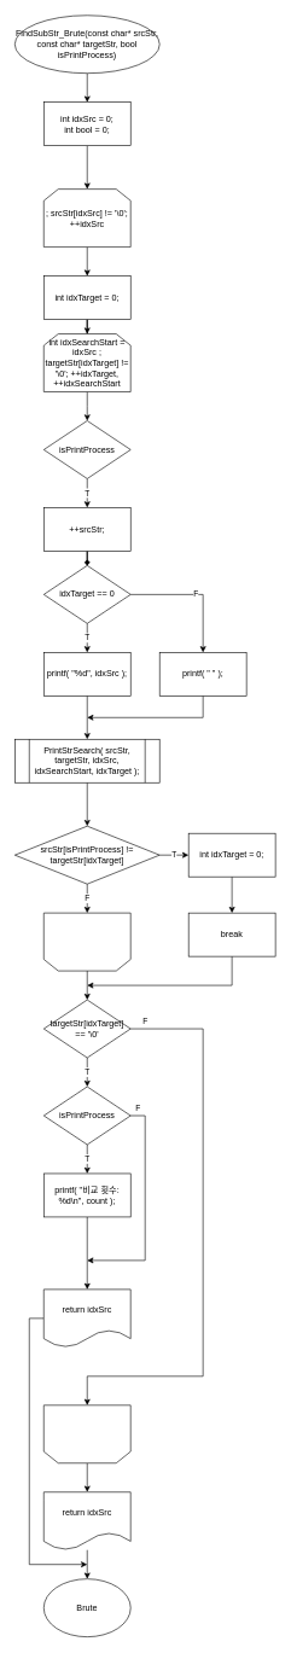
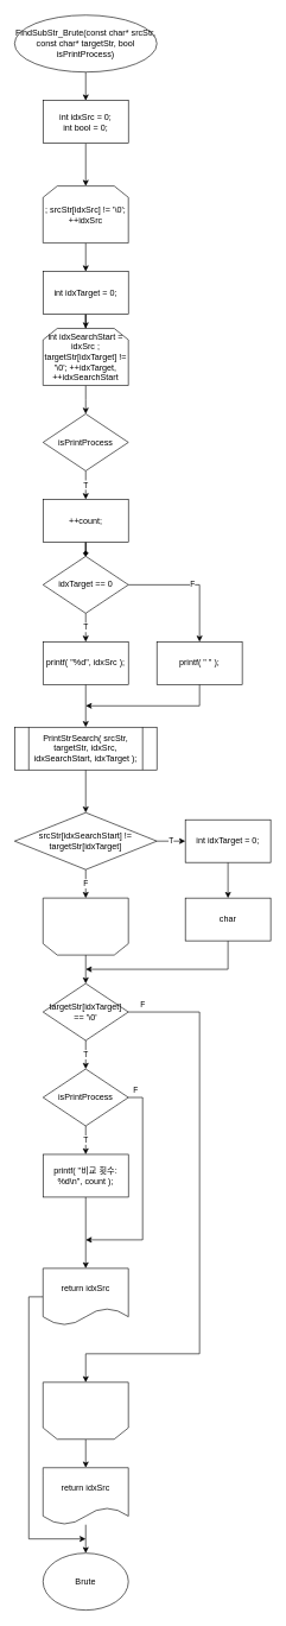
  <mxCell id="0" />
  <mxCell id="1" parent="0" />
  <mxCell id="2" value="" style="edgeStyle=orthogonalEdgeStyle;rounded=0;orthogonalLoop=1;jettySize=auto;html=1;" edge="1" parent="1" source="3" target="5"><mxGeometry relative="1" as="geometry" /></mxCell>
  <mxCell id="3" value="FindSubStr_Brute(const char* srcStr, const char* targetStr, bool isPrintProcess)" style="ellipse;whiteSpace=wrap;html=1;" vertex="1" parent="1"><mxGeometry x="20" y="20" width="200" height="80" as="geometry" /></mxCell>
  <mxCell id="4" value="" style="edgeStyle=orthogonalEdgeStyle;rounded=0;orthogonalLoop=1;jettySize=auto;html=1;" edge="1" parent="1" source="5" target="7"><mxGeometry relative="1" as="geometry" /></mxCell>
  <mxCell id="5" value="&lt;div&gt;&lt;span style=&quot;&quot;&gt;&#09;&lt;/span&gt;int idxSrc = 0;&lt;/div&gt;&lt;div&gt;&lt;span style=&quot;&quot;&gt;&#09;&lt;/span&gt;int bool = 0;&lt;/div&gt;" style="rounded=0;whiteSpace=wrap;html=1;" vertex="1" parent="1"><mxGeometry x="60" y="140" width="120" height="60" as="geometry" /></mxCell>
  <mxCell id="6" value="" style="edgeStyle=orthogonalEdgeStyle;rounded=0;orthogonalLoop=1;jettySize=auto;html=1;" edge="1" parent="1" source="7" target="11"><mxGeometry relative="1" as="geometry" /></mxCell>
  <mxCell id="7" value="; srcStr[idxSrc] != '\0'; ++idxSrc" style="shape=loopLimit;whiteSpace=wrap;html=1;" vertex="1" parent="1"><mxGeometry x="60" y="260" width="120" height="80" as="geometry" /></mxCell>
  <mxCell id="8" value="" style="edgeStyle=orthogonalEdgeStyle;rounded=0;orthogonalLoop=1;jettySize=auto;html=1;" edge="1" parent="1" source="9" target="47"><mxGeometry relative="1" as="geometry" /></mxCell>
  <mxCell id="9" value="" style="shape=loopLimit;whiteSpace=wrap;html=1;flipV=1;" vertex="1" parent="1"><mxGeometry x="60" y="1940" width="120" height="80" as="geometry" /></mxCell>
  <mxCell id="10" value="" style="edgeStyle=orthogonalEdgeStyle;rounded=0;orthogonalLoop=1;jettySize=auto;html=1;" edge="1" parent="1" source="11" target="13"><mxGeometry relative="1" as="geometry" /></mxCell>
  <mxCell id="11" value="int idxTarget = 0;" style="rounded=0;whiteSpace=wrap;html=1;" vertex="1" parent="1"><mxGeometry x="60" y="380" width="120" height="60" as="geometry" /></mxCell>
  <mxCell id="12" value="" style="edgeStyle=orthogonalEdgeStyle;rounded=0;orthogonalLoop=1;jettySize=auto;html=1;" edge="1" parent="1" source="13"><mxGeometry relative="1" as="geometry"><mxPoint x="120" y="580" as="targetPoint" /></mxGeometry></mxCell>
  <mxCell id="13" value="int idxSearchStart = idxSrc ; targetStr[idxTarget] != '\0'; ++idxTarget, ++idxSearchStart" style="shape=loopLimit;whiteSpace=wrap;html=1;" vertex="1" parent="1"><mxGeometry x="60" y="460" width="120" height="80" as="geometry" /></mxCell>
  <mxCell id="14" value="T" style="edgeStyle=orthogonalEdgeStyle;rounded=0;orthogonalLoop=1;jettySize=auto;html=1;" edge="1" parent="1" source="16" target="18"><mxGeometry relative="1" as="geometry" /></mxCell>
  <mxCell id="15" value="F" style="edgeStyle=orthogonalEdgeStyle;rounded=0;orthogonalLoop=1;jettySize=auto;html=1;" edge="1" parent="1" source="16" target="22"><mxGeometry relative="1" as="geometry" /></mxCell>
- <mxCell id="16" value="srcStr[isPrintProcess] != targetStr[idxTarget]" style="rhombus;whiteSpace=wrap;html=1;" vertex="1" parent="1"><mxGeometry x="20" y="1140" width="200" height="80" as="geometry" /></mxCell>
+ <mxCell id="16" value="srcStr[idxSearchStart] != targetStr[idxTarget]" style="rhombus;whiteSpace=wrap;html=1;" vertex="1" parent="1"><mxGeometry x="20" y="1140" width="200" height="80" as="geometry" /></mxCell>
  <mxCell id="17" value="" style="edgeStyle=orthogonalEdgeStyle;rounded=0;orthogonalLoop=1;jettySize=auto;html=1;" edge="1" parent="1" source="18" target="20"><mxGeometry relative="1" as="geometry" /></mxCell>
  <mxCell id="18" value="int idxTarget = 0;" style="rounded=0;whiteSpace=wrap;html=1;" vertex="1" parent="1"><mxGeometry x="260" y="1150" width="120" height="60" as="geometry" /></mxCell>
  <mxCell id="19" style="edgeStyle=orthogonalEdgeStyle;rounded=0;orthogonalLoop=1;jettySize=auto;html=1;" edge="1" parent="1" source="20"><mxGeometry relative="1" as="geometry"><mxPoint x="120" y="1360" as="targetPoint" /><Array as="points"><mxPoint x="320" y="1360" /></Array></mxGeometry></mxCell>
- <mxCell id="20" value="break" style="rounded=0;whiteSpace=wrap;html=1;" vertex="1" parent="1"><mxGeometry x="260" y="1260" width="120" height="60" as="geometry" /></mxCell>
+ <mxCell id="20" value="char" style="rounded=0;whiteSpace=wrap;html=1;" vertex="1" parent="1"><mxGeometry x="260" y="1260" width="120" height="60" as="geometry" /></mxCell>
  <mxCell id="21" value="" style="edgeStyle=orthogonalEdgeStyle;rounded=0;orthogonalLoop=1;jettySize=auto;html=1;" edge="1" parent="1" source="22" target="25"><mxGeometry relative="1" as="geometry" /></mxCell>
  <mxCell id="22" value="" style="shape=loopLimit;whiteSpace=wrap;html=1;flipV=1;" vertex="1" parent="1"><mxGeometry x="60" y="1260" width="120" height="80" as="geometry" /></mxCell>
  <mxCell id="23" value="T" style="edgeStyle=orthogonalEdgeStyle;rounded=0;orthogonalLoop=1;jettySize=auto;html=1;" edge="1" parent="1" source="25" target="28"><mxGeometry relative="1" as="geometry" /></mxCell>
  <mxCell id="24" value="F" style="edgeStyle=orthogonalEdgeStyle;rounded=0;orthogonalLoop=1;jettySize=auto;html=1;entryX=0.5;entryY=0;entryDx=0;entryDy=0;exitX=1;exitY=0.5;exitDx=0;exitDy=0;" edge="1" parent="1" source="25" target="9"><mxGeometry x="-0.949" y="10" relative="1" as="geometry"><Array as="points"><mxPoint x="280" y="1420" /><mxPoint x="280" y="1900" /></Array><mxPoint as="offset" /></mxGeometry></mxCell>
  <mxCell id="25" value="targetStr[idxTarget] == '\0'" style="rhombus;whiteSpace=wrap;html=1;" vertex="1" parent="1"><mxGeometry x="60" y="1380" width="120" height="80" as="geometry" /></mxCell>
  <mxCell id="26" value="T" style="edgeStyle=orthogonalEdgeStyle;rounded=0;orthogonalLoop=1;jettySize=auto;html=1;" edge="1" parent="1" source="28" target="43"><mxGeometry relative="1" as="geometry" /></mxCell>
  <mxCell id="27" value="F" style="edgeStyle=orthogonalEdgeStyle;rounded=0;orthogonalLoop=1;jettySize=auto;html=1;exitX=1;exitY=0.5;exitDx=0;exitDy=0;" edge="1" parent="1" source="28"><mxGeometry x="-0.933" y="10" relative="1" as="geometry"><mxPoint x="120" y="1740" as="targetPoint" /><Array as="points"><mxPoint x="200" y="1540" /><mxPoint x="200" y="1740" /></Array><mxPoint as="offset" /></mxGeometry></mxCell>
  <mxCell id="28" value="&amp;nbsp;isPrintProcess&amp;nbsp;" style="rhombus;whiteSpace=wrap;html=1;" vertex="1" parent="1"><mxGeometry x="60" y="1500" width="120" height="80" as="geometry" /></mxCell>
  <mxCell id="29" value="T" style="edgeStyle=orthogonalEdgeStyle;rounded=0;orthogonalLoop=1;jettySize=auto;html=1;" edge="1" parent="1" source="30" target="32"><mxGeometry relative="1" as="geometry" /></mxCell>
  <mxCell id="30" value="&amp;nbsp;isPrintProcess&amp;nbsp;" style="rhombus;whiteSpace=wrap;html=1;" vertex="1" parent="1"><mxGeometry x="60" y="580" width="120" height="80" as="geometry" /></mxCell>
  <mxCell id="31" value="" style="edgeStyle=orthogonalEdgeStyle;rounded=0;orthogonalLoop=1;jettySize=auto;html=1;endArrow=diamond;" edge="1" parent="1" source="32" target="35"><mxGeometry relative="1" as="geometry" /></mxCell>
- <mxCell id="32" value="++srcStr;" style="rounded=0;whiteSpace=wrap;html=1;" vertex="1" parent="1"><mxGeometry x="60" y="700" width="120" height="60" as="geometry" /></mxCell>
+ <mxCell id="32" value="++count;" style="rounded=0;whiteSpace=wrap;html=1;" vertex="1" parent="1"><mxGeometry x="60" y="700" width="120" height="60" as="geometry" /></mxCell>
  <mxCell id="33" value="T" style="edgeStyle=orthogonalEdgeStyle;rounded=0;orthogonalLoop=1;jettySize=auto;html=1;" edge="1" parent="1" source="35" target="37"><mxGeometry relative="1" as="geometry" /></mxCell>
  <mxCell id="34" value="F" style="edgeStyle=orthogonalEdgeStyle;rounded=0;orthogonalLoop=1;jettySize=auto;html=1;entryX=0.5;entryY=0;entryDx=0;entryDy=0;" edge="1" parent="1" source="35" target="39"><mxGeometry relative="1" as="geometry" /></mxCell>
  <mxCell id="35" value="idxTarget == 0" style="rhombus;whiteSpace=wrap;html=1;" vertex="1" parent="1"><mxGeometry x="60" y="780" width="120" height="80" as="geometry" /></mxCell>
  <mxCell id="36" value="" style="edgeStyle=orthogonalEdgeStyle;rounded=0;orthogonalLoop=1;jettySize=auto;html=1;" edge="1" parent="1" source="37" target="41"><mxGeometry relative="1" as="geometry" /></mxCell>
  <mxCell id="37" value="printf( &quot;%d&quot;, idxSrc );" style="rounded=0;whiteSpace=wrap;html=1;" vertex="1" parent="1"><mxGeometry x="60" y="900" width="120" height="60" as="geometry" /></mxCell>
  <mxCell id="38" style="edgeStyle=orthogonalEdgeStyle;rounded=0;orthogonalLoop=1;jettySize=auto;html=1;" edge="1" parent="1" source="39"><mxGeometry relative="1" as="geometry"><mxPoint x="120" y="990" as="targetPoint" /><Array as="points"><mxPoint x="280" y="990" /></Array></mxGeometry></mxCell>
  <mxCell id="39" value="printf( &quot; &quot; );" style="rounded=0;whiteSpace=wrap;html=1;" vertex="1" parent="1"><mxGeometry x="220" y="900" width="120" height="60" as="geometry" /></mxCell>
  <mxCell id="40" value="" style="edgeStyle=orthogonalEdgeStyle;rounded=0;orthogonalLoop=1;jettySize=auto;html=1;" edge="1" parent="1" source="41" target="16"><mxGeometry relative="1" as="geometry" /></mxCell>
  <mxCell id="41" value="PrintStrSearch( srcStr, targetStr, idxSrc, idxSearchStart, idxTarget );" style="shape=process;whiteSpace=wrap;html=1;backgroundOutline=1;" vertex="1" parent="1"><mxGeometry x="20" y="1020" width="200" height="60" as="geometry" /></mxCell>
  <mxCell id="42" value="" style="edgeStyle=orthogonalEdgeStyle;rounded=0;orthogonalLoop=1;jettySize=auto;html=1;" edge="1" parent="1" source="43" target="45"><mxGeometry relative="1" as="geometry" /></mxCell>
  <mxCell id="43" value="&lt;span style=&quot;&quot;&gt;&#09;&lt;/span&gt;printf( &quot;비교 횟수: %d\n&quot;, count );" style="rounded=0;whiteSpace=wrap;html=1;" vertex="1" parent="1"><mxGeometry x="60" y="1620" width="120" height="60" as="geometry" /></mxCell>
  <mxCell id="44" style="edgeStyle=orthogonalEdgeStyle;rounded=0;orthogonalLoop=1;jettySize=auto;html=1;exitX=0;exitY=0.5;exitDx=0;exitDy=0;" edge="1" parent="1" source="45"><mxGeometry relative="1" as="geometry"><mxPoint x="120" y="2160" as="targetPoint" /><Array as="points"><mxPoint x="40" y="1820" /><mxPoint x="40" y="2160" /></Array></mxGeometry></mxCell>
  <mxCell id="45" value="return idxSrc" style="shape=document;whiteSpace=wrap;html=1;boundedLbl=1;" vertex="1" parent="1"><mxGeometry x="60" y="1780" width="120" height="80" as="geometry" /></mxCell>
  <mxCell id="46" value="" style="edgeStyle=orthogonalEdgeStyle;rounded=0;orthogonalLoop=1;jettySize=auto;html=1;" edge="1" parent="1" source="47" target="48"><mxGeometry relative="1" as="geometry" /></mxCell>
  <mxCell id="47" value="return idxSrc" style="shape=document;whiteSpace=wrap;html=1;boundedLbl=1;" vertex="1" parent="1"><mxGeometry x="60" y="2060" width="120" height="80" as="geometry" /></mxCell>
  <mxCell id="48" value="Brute" style="ellipse;whiteSpace=wrap;html=1;" vertex="1" parent="1"><mxGeometry x="60" y="2180" width="120" height="80" as="geometry" /></mxCell>
